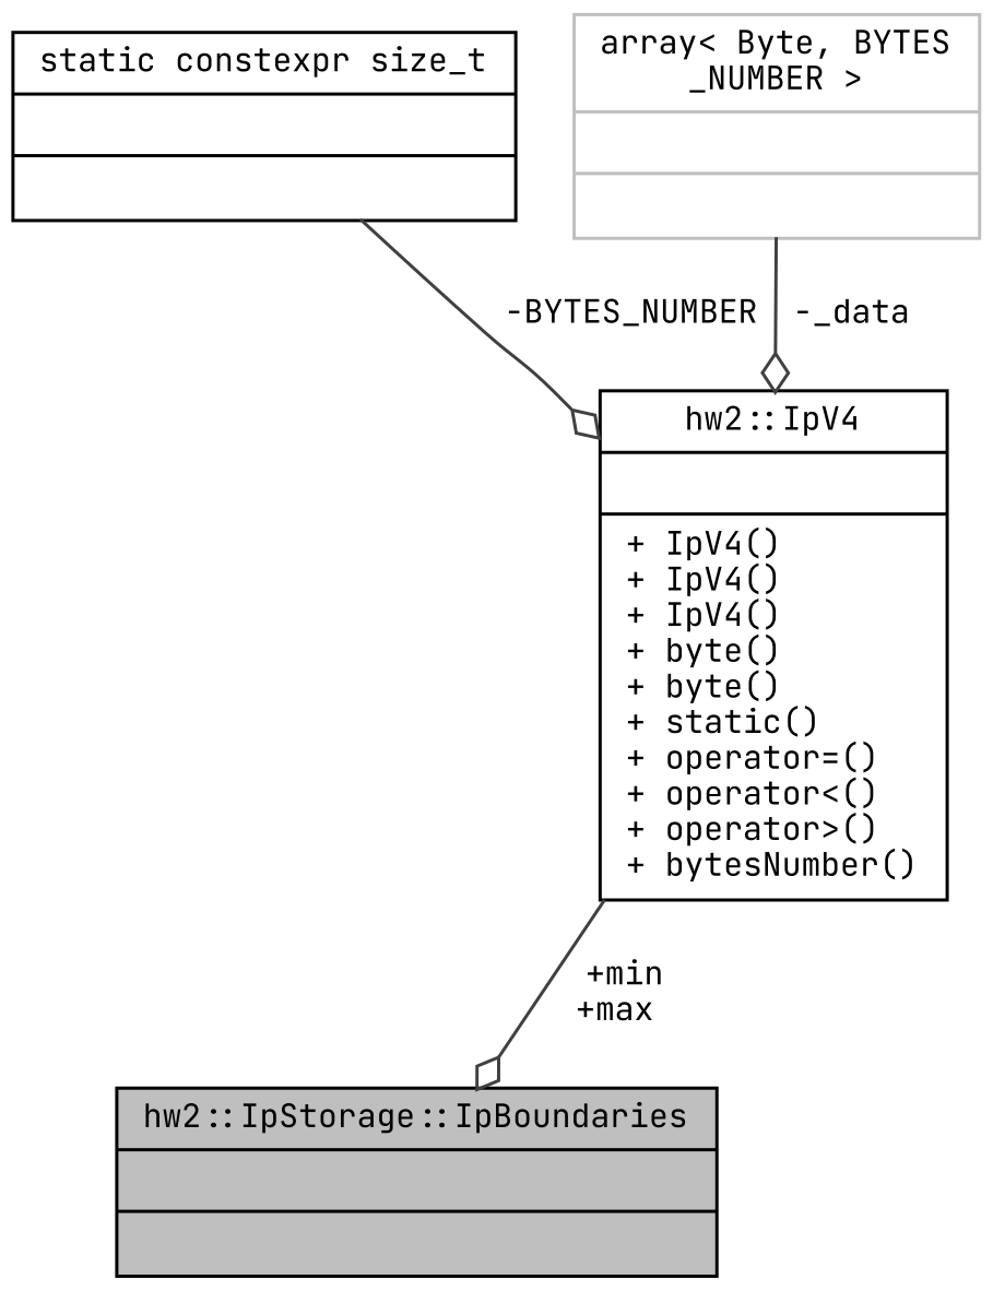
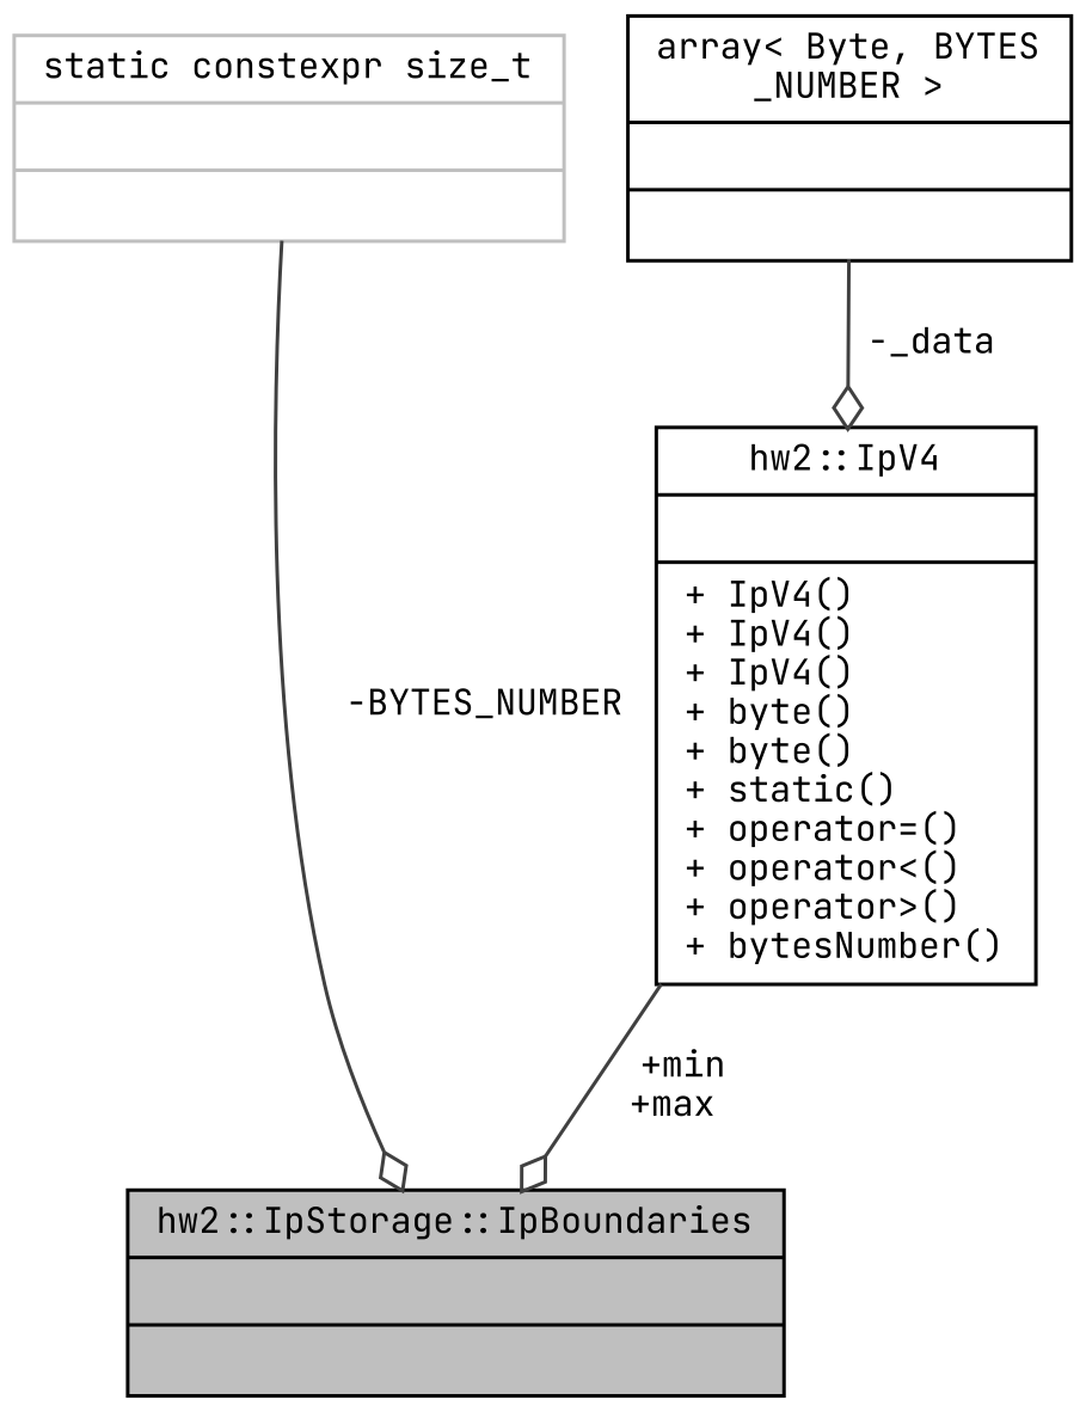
  digraph {
    fontname="JetBrains Mono"
    node [color=black fillcolor=white fontname="JetBrains Mono" fontsize=10 shape=record style=filled]
    edge [arrowhead=odiamond color=grey25 fontname="JetBrains Mono" fontsize=10 labelfontname=Helvetica labelfontsize=10 style=solid]
    n1 [fillcolor=grey75 fontcolor=black height=0.2 label="{hw2::IpStorage::IpBoundaries\n||}" width=0.4]
    n2 [height=0.2 label="{hw2::IpV4\n||+ IpV4()\l+ IpV4()\l+ IpV4()\l+ byte()\l+ byte()\l+ static()\l+ operator=()\l+ operator\<()\l+ operator\>()\l+ bytesNumber()\l}" width=0.4]
-   n3 [height=0.2 label="{static constexpr size_t\n||}" width=0.4]
-   n4 [color=grey75 height=0.2 label="{array\< Byte, BYTES\l_NUMBER \>\n||}" width=0.4]
+   n3 [color=grey75 height=0.2 label="{static constexpr size_t\n||}" width=0.4]
+   n4 [height=0.2 label="{array\< Byte, BYTES\l_NUMBER \>\n||}" width=0.4]
    n2 -> n1 [label=" +min\n+max"]
-   n3 -> n2 [label=" -BYTES_NUMBER"]
+   n3 -> n1 [label=" -BYTES_NUMBER"]
    n4 -> n2 [label=" -_data"]
  }
